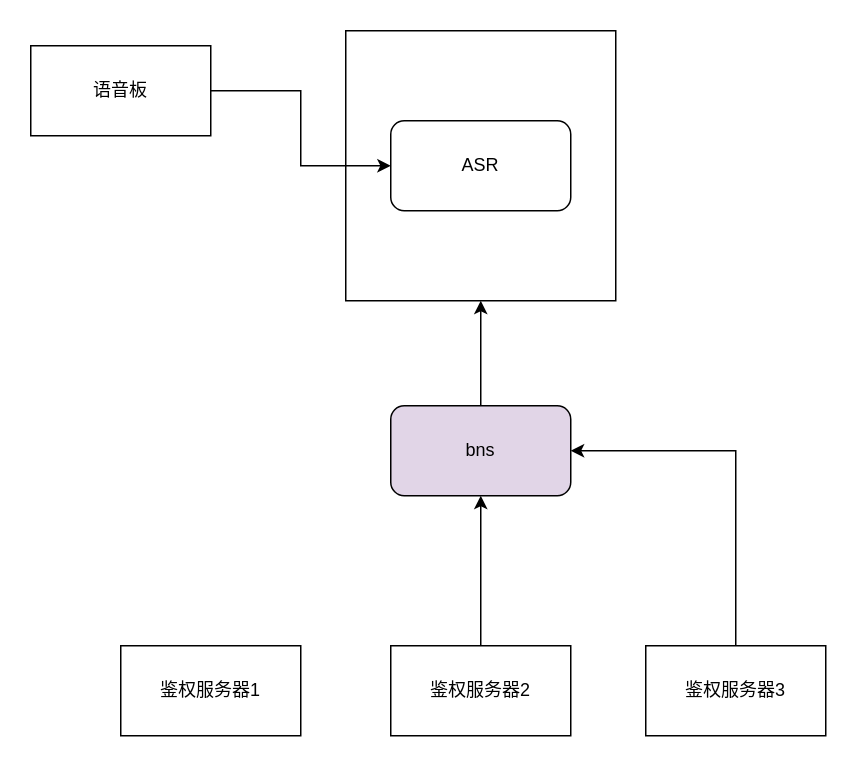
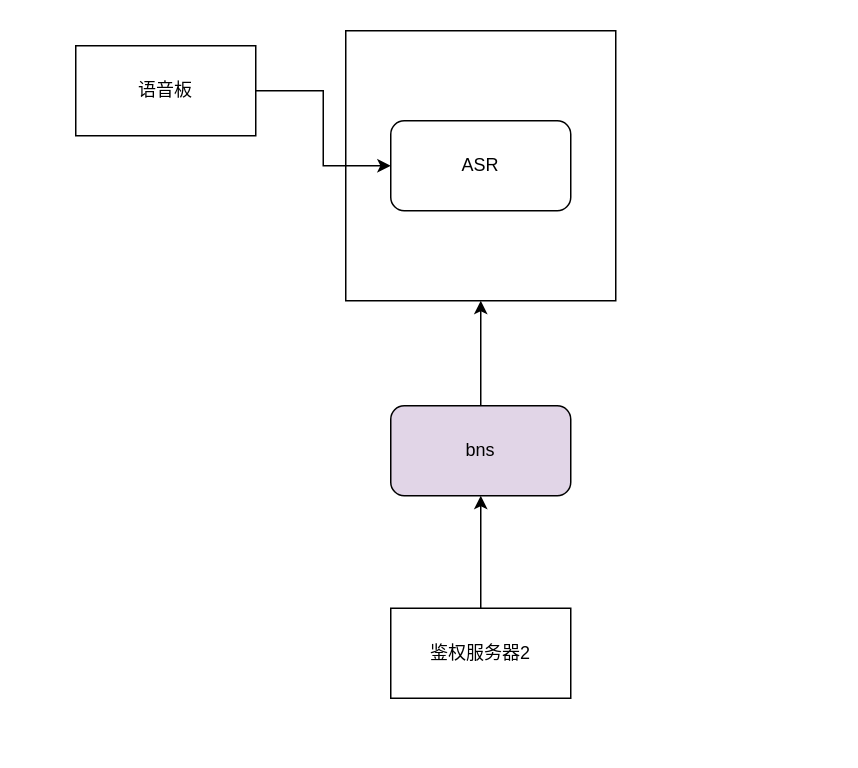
  <mxCell id="0" />
  <mxCell id="1" parent="0" />
  <mxCell id="2" value="语音服务" style="whiteSpace=wrap;html=1;aspect=fixed;" vertex="1" parent="1"><mxGeometry x="230" y="20" width="180" height="180" as="geometry" /></mxCell>
  <mxCell id="3" style="edgeStyle=orthogonalEdgeStyle;rounded=0;orthogonalLoop=1;jettySize=auto;html=1;exitX=1;exitY=0.5;exitDx=0;exitDy=0;entryX=0;entryY=0.5;entryDx=0;entryDy=0;" edge="1" parent="1" source="4" target="5"><mxGeometry relative="1" as="geometry" /></mxCell>
- <mxCell id="4" value="语音板" style="rounded=0;whiteSpace=wrap;html=1;" vertex="1" parent="1"><mxGeometry x="20" y="30" width="120" height="60" as="geometry" /></mxCell>
+ <mxCell id="4" value="语音板" style="rounded=0;whiteSpace=wrap;html=1;" vertex="1" parent="1"><mxGeometry x="50" y="30" width="120" height="60" as="geometry" /></mxCell>
  <mxCell id="5" value="ASR" style="rounded=1;whiteSpace=wrap;html=1;" vertex="1" parent="1"><mxGeometry x="260" y="80" width="120" height="60" as="geometry" /></mxCell>
  <mxCell id="6" style="edgeStyle=orthogonalEdgeStyle;rounded=0;orthogonalLoop=1;jettySize=auto;html=1;exitX=0.5;exitY=0;exitDx=0;exitDy=0;entryX=0.5;entryY=1;entryDx=0;entryDy=0;" edge="1" parent="1" source="7" target="2"><mxGeometry relative="1" as="geometry" /></mxCell>
  <mxCell id="7" value="bns" style="rounded=1;whiteSpace=wrap;html=1;fillColor=#e1d5e7;" vertex="1" parent="1"><mxGeometry x="260" y="270" width="120" height="60" as="geometry" /></mxCell>
- <mxCell id="8" value="鉴权服务器1" style="rounded=0;whiteSpace=wrap;html=1;" vertex="1" parent="1"><mxGeometry x="80" y="430" width="120" height="60" as="geometry" /></mxCell>
  <mxCell id="9" style="edgeStyle=orthogonalEdgeStyle;rounded=0;orthogonalLoop=1;jettySize=auto;html=1;exitX=0.5;exitY=0;exitDx=0;exitDy=0;" edge="1" parent="1" source="10"><mxGeometry relative="1" as="geometry"><mxPoint x="320" y="330" as="targetPoint" /></mxGeometry></mxCell>
- <mxCell id="10" value="鉴权服务器2" style="rounded=0;whiteSpace=wrap;html=1;" vertex="1" parent="1"><mxGeometry x="260" y="430" width="120" height="60" as="geometry" /></mxCell>
- <mxCell id="11" style="edgeStyle=orthogonalEdgeStyle;rounded=0;orthogonalLoop=1;jettySize=auto;html=1;exitX=0.5;exitY=0;exitDx=0;exitDy=0;entryX=1;entryY=0.5;entryDx=0;entryDy=0;" edge="1" parent="1" source="12" target="7"><mxGeometry relative="1" as="geometry" /></mxCell>
- <mxCell id="12" value="鉴权服务器3" style="rounded=0;whiteSpace=wrap;html=1;" vertex="1" parent="1"><mxGeometry x="430" y="430" width="120" height="60" as="geometry" /></mxCell>
+ <mxCell id="10" value="鉴权服务器2" style="rounded=0;whiteSpace=wrap;html=1;" vertex="1" parent="1"><mxGeometry x="260" y="405" width="120" height="60" as="geometry" /></mxCell>
